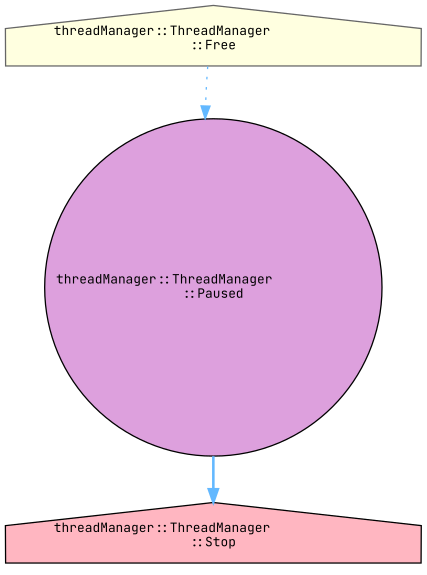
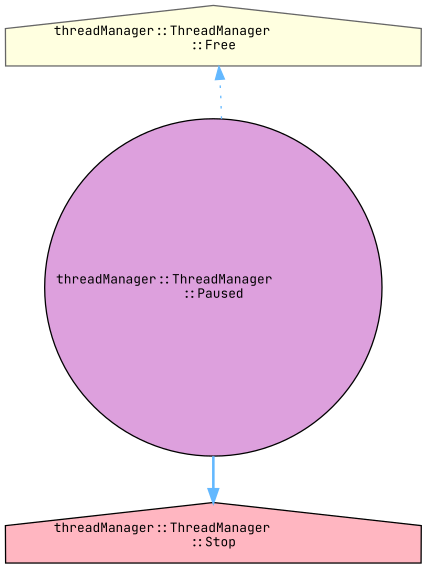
  digraph {
    fontname="JetBrains Mono"
    rankdir=TB
    node [color=black fontname="JetBrains Mono" fontsize=10 shape=house style=filled]
    edge [color=steelblue1 fontname="JetBrains Mono" fontsize=10 labelfontname=Helvetica labelfontsize=10]
    n1 [color=gray40 fillcolor=lightyellow fontcolor=black height=0.2 label="threadManager::ThreadManager\l::Free" width=0.4]
    n2 [fillcolor=plum height=0.2 label="threadManager::ThreadManager\l::Paused" shape=circle width=0.4]
    n3 [fillcolor=lightpink height=0.2 label="threadManager::ThreadManager\l::Stop" width=0.4]
-   n1 -> n2 [style=dotted]
+   n2 -> n1 [style=dotted]
    n2 -> n3 [style=bold]
  }
